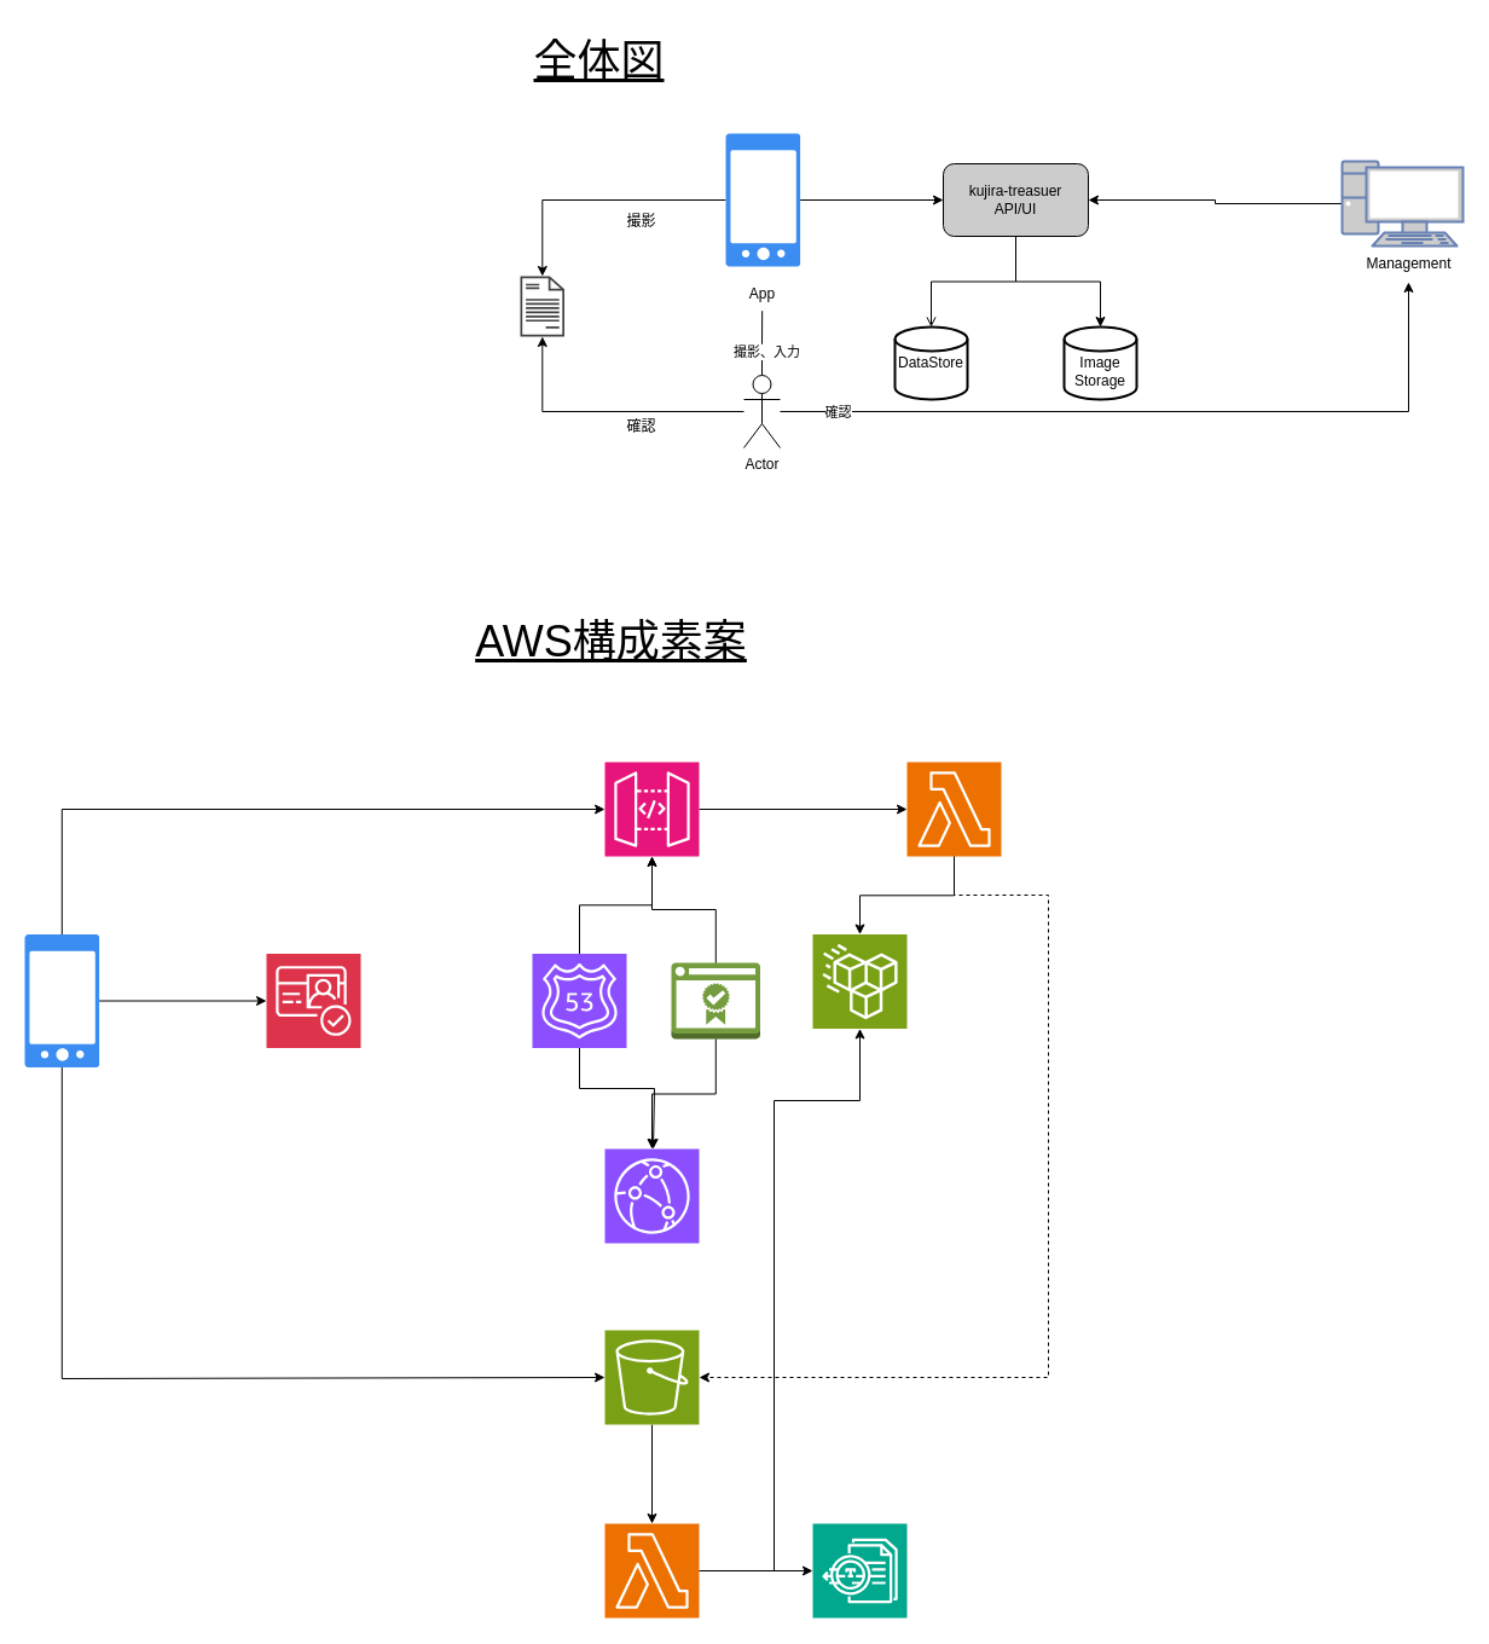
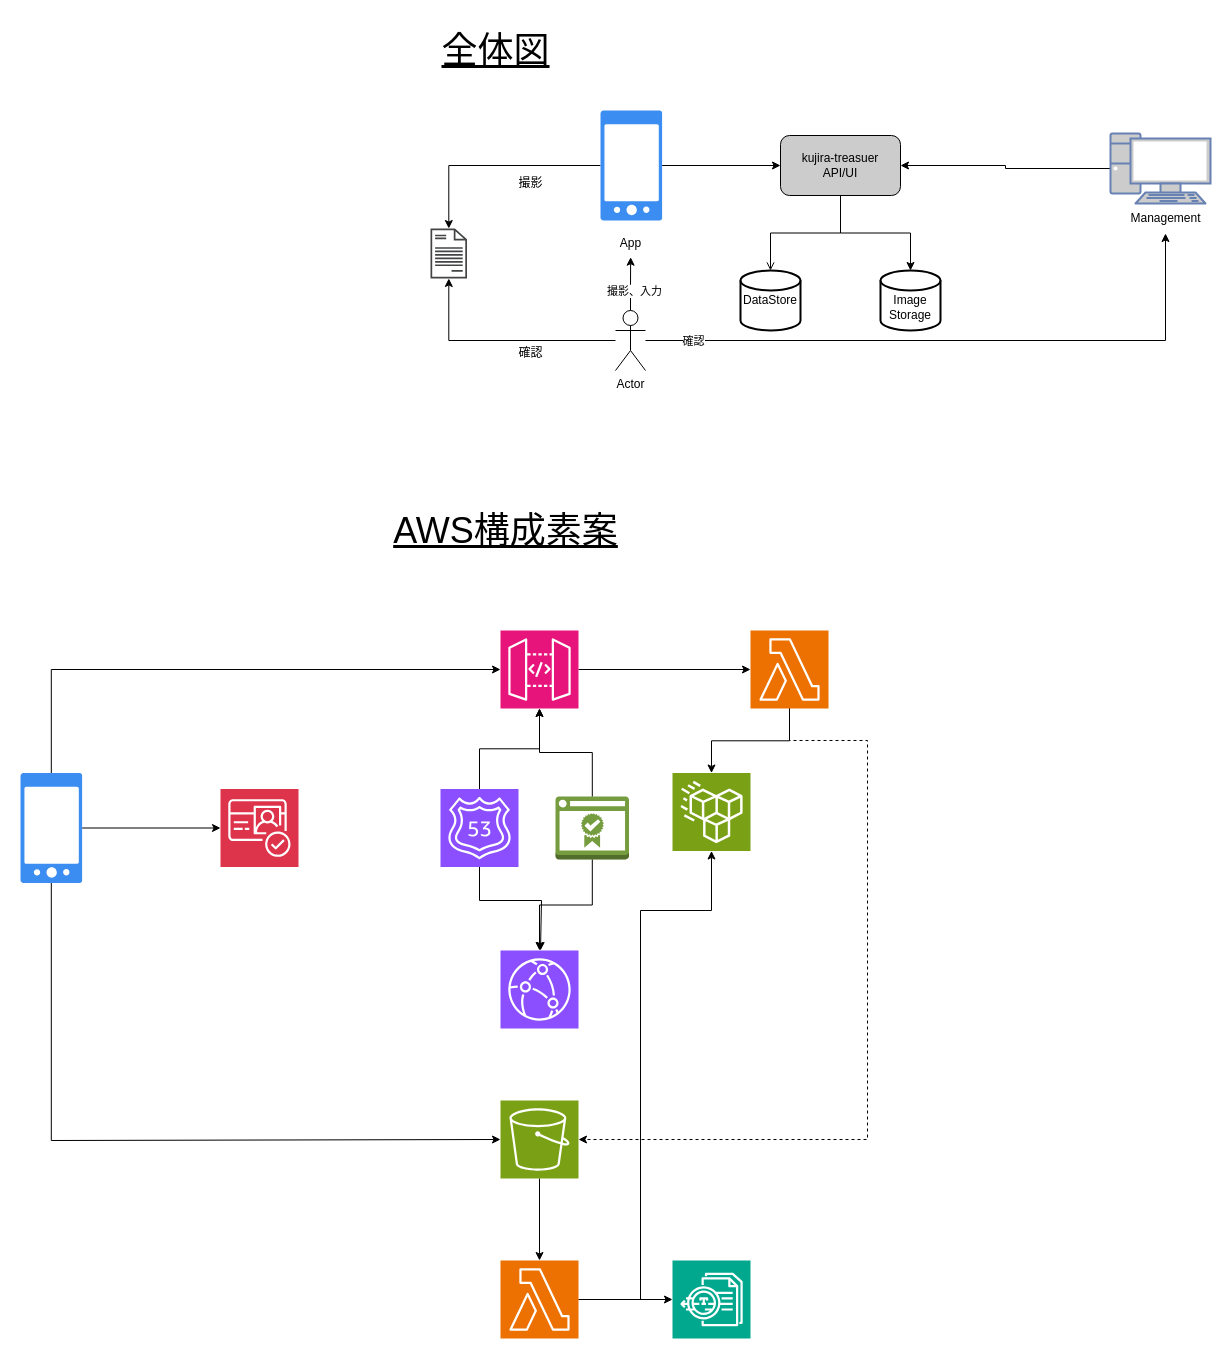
  <mxCell id="0" />
  <mxCell id="1" parent="0" />
  <mxCell id="2" style="edgeStyle=orthogonalEdgeStyle;rounded=0;orthogonalLoop=1;jettySize=auto;html=1;" parent="1" source="4" target="6" edge="1"><mxGeometry relative="1" as="geometry" /></mxCell>
  <mxCell id="3" style="edgeStyle=orthogonalEdgeStyle;rounded=0;orthogonalLoop=1;jettySize=auto;html=1;entryX=0;entryY=0.5;entryDx=0;entryDy=0;" parent="1" source="4" target="15" edge="1"><mxGeometry relative="1" as="geometry" /></mxCell>
  <mxCell id="4" value="" style="sketch=0;html=1;aspect=fixed;strokeColor=none;shadow=0;fillColor=#3B8DF1;verticalAlign=top;labelPosition=center;verticalLabelPosition=bottom;shape=mxgraph.gcp2.phone_android" parent="1" vertex="1"><mxGeometry x="600" y="110" width="61.6" height="110" as="geometry" /></mxCell>
  <mxCell id="5" value="App" style="text;html=1;align=center;verticalAlign=middle;resizable=0;points=[];autosize=1;strokeColor=none;fillColor=none;" parent="1" vertex="1"><mxGeometry x="610" y="228" width="40" height="30" as="geometry" /></mxCell>
  <mxCell id="6" value="" style="sketch=0;pointerEvents=1;shadow=0;dashed=0;html=1;strokeColor=none;fillColor=#434445;aspect=fixed;labelPosition=center;verticalLabelPosition=bottom;verticalAlign=top;align=center;outlineConnect=0;shape=mxgraph.vvd.document;" parent="1" vertex="1"><mxGeometry x="430" y="228" width="36.5" height="50" as="geometry" /></mxCell>
  <mxCell id="7" value="撮影" style="text;html=1;align=center;verticalAlign=middle;resizable=0;points=[];autosize=1;strokeColor=none;fillColor=none;" parent="1" vertex="1"><mxGeometry x="505" y="168" width="50" height="30" as="geometry" /></mxCell>
  <mxCell id="8" style="edgeStyle=orthogonalEdgeStyle;rounded=0;orthogonalLoop=1;jettySize=auto;html=1;" parent="1" source="11" target="6" edge="1"><mxGeometry relative="1" as="geometry" /></mxCell>
  <mxCell id="9" style="edgeStyle=orthogonalEdgeStyle;rounded=0;orthogonalLoop=1;jettySize=auto;html=1;" parent="1" source="11" target="20" edge="1"><mxGeometry relative="1" as="geometry" /></mxCell>
  <mxCell id="10" value="確認" style="edgeLabel;html=1;align=center;verticalAlign=middle;resizable=0;points=[];" parent="9" vertex="1" connectable="0"><mxGeometry x="-0.847" relative="1" as="geometry"><mxPoint x="-1" as="offset" /></mxGeometry></mxCell>
  <mxCell id="11" value="Actor" style="shape=umlActor;verticalLabelPosition=bottom;verticalAlign=top;html=1;outlineConnect=0;" parent="1" vertex="1"><mxGeometry x="615" y="310" width="30" height="60" as="geometry" /></mxCell>
  <mxCell id="12" value="確認" style="text;html=1;align=center;verticalAlign=middle;resizable=0;points=[];autosize=1;strokeColor=none;fillColor=none;" parent="1" vertex="1"><mxGeometry x="505" y="338" width="50" height="30" as="geometry" /></mxCell>
- <mxCell id="13" style="edgeStyle=orthogonalEdgeStyle;rounded=0;orthogonalLoop=1;jettySize=auto;html=1;entryX=0.504;entryY=0.957;entryDx=0;entryDy=0;entryPerimeter=0;endArrow=none;" parent="1" source="11" target="5" edge="1"><mxGeometry relative="1" as="geometry" /></mxCell>
+ <mxCell id="13" style="edgeStyle=orthogonalEdgeStyle;rounded=0;orthogonalLoop=1;jettySize=auto;html=1;entryX=0.504;entryY=0.957;entryDx=0;entryDy=0;entryPerimeter=0;" parent="1" source="11" target="5" edge="1"><mxGeometry relative="1" as="geometry" /></mxCell>
  <mxCell id="14" value="撮影、入力" style="edgeLabel;html=1;align=center;verticalAlign=middle;resizable=0;points=[];" parent="13" vertex="1" connectable="0"><mxGeometry x="-0.235" y="-3" relative="1" as="geometry"><mxPoint as="offset" /></mxGeometry></mxCell>
  <mxCell id="15" value="kujira-treasuer&lt;br&gt;API/UI" style="rounded=1;whiteSpace=wrap;html=1;fillColor=#cccccc;" parent="1" vertex="1"><mxGeometry x="780" y="135" width="120" height="60" as="geometry" /></mxCell>
  <mxCell id="16" value="&lt;br&gt;Image Storage" style="strokeWidth=2;html=1;shape=mxgraph.flowchart.database;whiteSpace=wrap;" parent="1" vertex="1"><mxGeometry x="880" y="270" width="60" height="60" as="geometry" /></mxCell>
  <mxCell id="17" value="DataStore" style="strokeWidth=2;html=1;shape=mxgraph.flowchart.database;whiteSpace=wrap;" parent="1" vertex="1"><mxGeometry x="740" y="270" width="60" height="60" as="geometry" /></mxCell>
  <mxCell id="18" style="edgeStyle=orthogonalEdgeStyle;rounded=0;orthogonalLoop=1;jettySize=auto;html=1;" parent="1" source="19" target="15" edge="1"><mxGeometry relative="1" as="geometry" /></mxCell>
  <mxCell id="19" value="" style="fontColor=#0066CC;verticalAlign=top;verticalLabelPosition=bottom;labelPosition=center;align=center;html=1;outlineConnect=0;fillColor=#CCCCCC;strokeColor=#6881B3;gradientColor=none;gradientDirection=north;strokeWidth=2;shape=mxgraph.networks.pc;" parent="1" vertex="1"><mxGeometry x="1110" y="133" width="100" height="70" as="geometry" /></mxCell>
  <mxCell id="20" value="Management" style="text;html=1;align=center;verticalAlign=middle;resizable=0;points=[];autosize=1;strokeColor=none;fillColor=none;" parent="1" vertex="1"><mxGeometry x="1120" y="203" width="90" height="30" as="geometry" /></mxCell>
  <mxCell id="21" value="&lt;font style=&quot;font-size: 36px;&quot;&gt;&lt;u&gt;全体図&lt;/u&gt;&lt;/font&gt;" style="text;html=1;align=center;verticalAlign=middle;resizable=0;points=[];autosize=1;strokeColor=none;fillColor=none;" parent="1" vertex="1"><mxGeometry x="430" y="20" width="130" height="60" as="geometry" /></mxCell>
  <mxCell id="22" style="edgeStyle=orthogonalEdgeStyle;rounded=0;orthogonalLoop=1;jettySize=auto;html=1;entryX=0.5;entryY=0;entryDx=0;entryDy=0;entryPerimeter=0;endArrow=open;" parent="1" source="15" target="17" edge="1"><mxGeometry relative="1" as="geometry" /></mxCell>
  <mxCell id="23" style="edgeStyle=orthogonalEdgeStyle;rounded=0;orthogonalLoop=1;jettySize=auto;html=1;entryX=0.5;entryY=0;entryDx=0;entryDy=0;entryPerimeter=0;" parent="1" source="15" target="16" edge="1"><mxGeometry relative="1" as="geometry" /></mxCell>
  <mxCell id="24" value="&lt;font style=&quot;font-size: 36px;&quot;&gt;&lt;u&gt;AWS構成素案&lt;/u&gt;&lt;/font&gt;" style="text;html=1;align=center;verticalAlign=middle;resizable=0;points=[];autosize=1;strokeColor=none;fillColor=none;" parent="1" vertex="1"><mxGeometry x="380" y="500" width="250" height="60" as="geometry" /></mxCell>
  <mxCell id="25" style="edgeStyle=orthogonalEdgeStyle;rounded=0;orthogonalLoop=1;jettySize=auto;html=1;" parent="1" source="26" target="29" edge="1"><mxGeometry relative="1" as="geometry" /></mxCell>
  <mxCell id="26" value="" style="sketch=0;points=[[0,0,0],[0.25,0,0],[0.5,0,0],[0.75,0,0],[1,0,0],[0,1,0],[0.25,1,0],[0.5,1,0],[0.75,1,0],[1,1,0],[0,0.25,0],[0,0.5,0],[0,0.75,0],[1,0.25,0],[1,0.5,0],[1,0.75,0]];outlineConnect=0;fontColor=#232F3E;fillColor=#E7157B;strokeColor=#ffffff;dashed=0;verticalLabelPosition=bottom;verticalAlign=top;align=center;html=1;fontSize=12;fontStyle=0;aspect=fixed;shape=mxgraph.aws4.resourceIcon;resIcon=mxgraph.aws4.api_gateway;" parent="1" vertex="1"><mxGeometry x="500" y="630" width="78" height="78" as="geometry" /></mxCell>
  <mxCell id="27" value="" style="outlineConnect=0;dashed=0;verticalLabelPosition=bottom;verticalAlign=top;align=center;html=1;shape=mxgraph.aws3.certificate_manager_2;fillColor=#759C3E;gradientColor=none;" parent="1" vertex="1"><mxGeometry x="555" y="796" width="73.5" height="63" as="geometry" /></mxCell>
  <mxCell id="28" style="edgeStyle=orthogonalEdgeStyle;rounded=0;orthogonalLoop=1;jettySize=auto;html=1;dashed=1;" edge="1" parent="1" source="29" target="32"><mxGeometry relative="1" as="geometry"><Array as="points"><mxPoint x="789" y="740" /><mxPoint x="867" y="740" /></Array></mxGeometry></mxCell>
  <mxCell id="29" value="" style="sketch=0;points=[[0,0,0],[0.25,0,0],[0.5,0,0],[0.75,0,0],[1,0,0],[0,1,0],[0.25,1,0],[0.5,1,0],[0.75,1,0],[1,1,0],[0,0.25,0],[0,0.5,0],[0,0.75,0],[1,0.25,0],[1,0.5,0],[1,0.75,0]];outlineConnect=0;fontColor=#232F3E;fillColor=#ED7100;strokeColor=#ffffff;dashed=0;verticalLabelPosition=bottom;verticalAlign=top;align=center;html=1;fontSize=12;fontStyle=0;aspect=fixed;shape=mxgraph.aws4.resourceIcon;resIcon=mxgraph.aws4.lambda;" parent="1" vertex="1"><mxGeometry x="750" y="630" width="78" height="78" as="geometry" /></mxCell>
  <mxCell id="30" value="" style="sketch=0;points=[[0,0,0],[0.25,0,0],[0.5,0,0],[0.75,0,0],[1,0,0],[0,1,0],[0.25,1,0],[0.5,1,0],[0.75,1,0],[1,1,0],[0,0.25,0],[0,0.5,0],[0,0.75,0],[1,0.25,0],[1,0.5,0],[1,0.75,0]];outlineConnect=0;fontColor=#232F3E;fillColor=#7AA116;strokeColor=#ffffff;dashed=0;verticalLabelPosition=bottom;verticalAlign=top;align=center;html=1;fontSize=12;fontStyle=0;aspect=fixed;shape=mxgraph.aws4.resourceIcon;resIcon=mxgraph.aws4.efs_standard;" parent="1" vertex="1"><mxGeometry x="672" y="772.5" width="78" height="78" as="geometry" /></mxCell>
  <mxCell id="31" style="edgeStyle=orthogonalEdgeStyle;rounded=0;orthogonalLoop=1;jettySize=auto;html=1;" edge="1" parent="1" source="32" target="48"><mxGeometry relative="1" as="geometry" /></mxCell>
  <mxCell id="32" value="" style="sketch=0;points=[[0,0,0],[0.25,0,0],[0.5,0,0],[0.75,0,0],[1,0,0],[0,1,0],[0.25,1,0],[0.5,1,0],[0.75,1,0],[1,1,0],[0,0.25,0],[0,0.5,0],[0,0.75,0],[1,0.25,0],[1,0.5,0],[1,0.75,0]];outlineConnect=0;fontColor=#232F3E;fillColor=#7AA116;strokeColor=#ffffff;dashed=0;verticalLabelPosition=bottom;verticalAlign=top;align=center;html=1;fontSize=12;fontStyle=0;aspect=fixed;shape=mxgraph.aws4.resourceIcon;resIcon=mxgraph.aws4.s3;" parent="1" vertex="1"><mxGeometry x="500" y="1100" width="78" height="78" as="geometry" /></mxCell>
  <mxCell id="33" value="" style="sketch=0;points=[[0,0,0],[0.25,0,0],[0.5,0,0],[0.75,0,0],[1,0,0],[0,1,0],[0.25,1,0],[0.5,1,0],[0.75,1,0],[1,1,0],[0,0.25,0],[0,0.5,0],[0,0.75,0],[1,0.25,0],[1,0.5,0],[1,0.75,0]];outlineConnect=0;fontColor=#232F3E;fillColor=#8C4FFF;strokeColor=#ffffff;dashed=0;verticalLabelPosition=bottom;verticalAlign=top;align=center;html=1;fontSize=12;fontStyle=0;aspect=fixed;shape=mxgraph.aws4.resourceIcon;resIcon=mxgraph.aws4.cloudfront;" parent="1" vertex="1"><mxGeometry x="500" y="950" width="78" height="78" as="geometry" /></mxCell>
  <mxCell id="34" style="edgeStyle=orthogonalEdgeStyle;rounded=0;orthogonalLoop=1;jettySize=auto;html=1;entryX=0.5;entryY=1;entryDx=0;entryDy=0;entryPerimeter=0;" parent="1" source="27" target="26" edge="1"><mxGeometry relative="1" as="geometry" /></mxCell>
  <mxCell id="35" style="edgeStyle=orthogonalEdgeStyle;rounded=0;orthogonalLoop=1;jettySize=auto;html=1;entryX=0.5;entryY=0;entryDx=0;entryDy=0;entryPerimeter=0;" parent="1" source="29" target="30" edge="1"><mxGeometry relative="1" as="geometry" /></mxCell>
  <mxCell id="36" style="edgeStyle=orthogonalEdgeStyle;rounded=0;orthogonalLoop=1;jettySize=auto;html=1;" parent="1" source="37" edge="1"><mxGeometry relative="1" as="geometry"><mxPoint x="540" y="950" as="targetPoint" /><Array as="points"><mxPoint x="479" y="900" /><mxPoint x="541" y="900" /><mxPoint x="541" y="950" /></Array></mxGeometry></mxCell>
  <mxCell id="37" value="" style="sketch=0;points=[[0,0,0],[0.25,0,0],[0.5,0,0],[0.75,0,0],[1,0,0],[0,1,0],[0.25,1,0],[0.5,1,0],[0.75,1,0],[1,1,0],[0,0.25,0],[0,0.5,0],[0,0.75,0],[1,0.25,0],[1,0.5,0],[1,0.75,0]];outlineConnect=0;fontColor=#232F3E;fillColor=#8C4FFF;strokeColor=#ffffff;dashed=0;verticalLabelPosition=bottom;verticalAlign=top;align=center;html=1;fontSize=12;fontStyle=0;aspect=fixed;shape=mxgraph.aws4.resourceIcon;resIcon=mxgraph.aws4.route_53;" parent="1" vertex="1"><mxGeometry x="440" y="788.5" width="78" height="78" as="geometry" /></mxCell>
  <mxCell id="38" style="edgeStyle=orthogonalEdgeStyle;rounded=0;orthogonalLoop=1;jettySize=auto;html=1;entryX=0.5;entryY=0;entryDx=0;entryDy=0;entryPerimeter=0;" parent="1" source="27" target="33" edge="1"><mxGeometry relative="1" as="geometry" /></mxCell>
  <mxCell id="39" style="edgeStyle=orthogonalEdgeStyle;rounded=0;orthogonalLoop=1;jettySize=auto;html=1;entryX=0.5;entryY=1;entryDx=0;entryDy=0;entryPerimeter=0;" parent="1" source="37" target="26" edge="1"><mxGeometry relative="1" as="geometry" /></mxCell>
  <mxCell id="40" style="edgeStyle=orthogonalEdgeStyle;rounded=0;orthogonalLoop=1;jettySize=auto;html=1;" edge="1" parent="1" source="43" target="44"><mxGeometry relative="1" as="geometry" /></mxCell>
  <mxCell id="41" style="edgeStyle=orthogonalEdgeStyle;rounded=0;orthogonalLoop=1;jettySize=auto;html=1;entryX=0;entryY=0.5;entryDx=0;entryDy=0;entryPerimeter=0;" edge="1" parent="1" source="43" target="26"><mxGeometry relative="1" as="geometry"><Array as="points"><mxPoint x="51" y="669" /></Array></mxGeometry></mxCell>
  <mxCell id="42" style="edgeStyle=orthogonalEdgeStyle;rounded=0;orthogonalLoop=1;jettySize=auto;html=1;entryX=0;entryY=0.5;entryDx=0;entryDy=0;entryPerimeter=0;" edge="1" parent="1" source="43" target="32"><mxGeometry relative="1" as="geometry"><Array as="points"><mxPoint x="51" y="1140" /></Array></mxGeometry></mxCell>
  <mxCell id="43" value="" style="sketch=0;html=1;aspect=fixed;strokeColor=none;shadow=0;fillColor=#3B8DF1;verticalAlign=top;labelPosition=center;verticalLabelPosition=bottom;shape=mxgraph.gcp2.phone_android" vertex="1" parent="1"><mxGeometry x="20" y="772.5" width="61.6" height="110" as="geometry" /></mxCell>
  <mxCell id="44" value="" style="sketch=0;points=[[0,0,0],[0.25,0,0],[0.5,0,0],[0.75,0,0],[1,0,0],[0,1,0],[0.25,1,0],[0.5,1,0],[0.75,1,0],[1,1,0],[0,0.25,0],[0,0.5,0],[0,0.75,0],[1,0.25,0],[1,0.5,0],[1,0.75,0]];outlineConnect=0;fontColor=#232F3E;fillColor=#DD344C;strokeColor=#ffffff;dashed=0;verticalLabelPosition=bottom;verticalAlign=top;align=center;html=1;fontSize=12;fontStyle=0;aspect=fixed;shape=mxgraph.aws4.resourceIcon;resIcon=mxgraph.aws4.cognito;" vertex="1" parent="1"><mxGeometry x="220" y="788.5" width="78" height="78" as="geometry" /></mxCell>
  <mxCell id="45" value="" style="sketch=0;points=[[0,0,0],[0.25,0,0],[0.5,0,0],[0.75,0,0],[1,0,0],[0,1,0],[0.25,1,0],[0.5,1,0],[0.75,1,0],[1,1,0],[0,0.25,0],[0,0.5,0],[0,0.75,0],[1,0.25,0],[1,0.5,0],[1,0.75,0]];outlineConnect=0;fontColor=#232F3E;fillColor=#01A88D;strokeColor=#ffffff;dashed=0;verticalLabelPosition=bottom;verticalAlign=top;align=center;html=1;fontSize=12;fontStyle=0;aspect=fixed;shape=mxgraph.aws4.resourceIcon;resIcon=mxgraph.aws4.textract;" vertex="1" parent="1"><mxGeometry x="672" y="1260" width="78" height="78" as="geometry" /></mxCell>
  <mxCell id="46" style="edgeStyle=orthogonalEdgeStyle;rounded=0;orthogonalLoop=1;jettySize=auto;html=1;entryX=0;entryY=0.5;entryDx=0;entryDy=0;entryPerimeter=0;" edge="1" parent="1" source="48" target="45"><mxGeometry relative="1" as="geometry" /></mxCell>
  <mxCell id="47" style="edgeStyle=orthogonalEdgeStyle;rounded=0;orthogonalLoop=1;jettySize=auto;html=1;entryX=0.5;entryY=1;entryDx=0;entryDy=0;entryPerimeter=0;" edge="1" parent="1" source="48" target="30"><mxGeometry relative="1" as="geometry"><Array as="points"><mxPoint x="640" y="1299" /><mxPoint x="640" y="910" /><mxPoint x="711" y="910" /></Array></mxGeometry></mxCell>
  <mxCell id="48" value="" style="sketch=0;points=[[0,0,0],[0.25,0,0],[0.5,0,0],[0.75,0,0],[1,0,0],[0,1,0],[0.25,1,0],[0.5,1,0],[0.75,1,0],[1,1,0],[0,0.25,0],[0,0.5,0],[0,0.75,0],[1,0.25,0],[1,0.5,0],[1,0.75,0]];outlineConnect=0;fontColor=#232F3E;fillColor=#ED7100;strokeColor=#ffffff;dashed=0;verticalLabelPosition=bottom;verticalAlign=top;align=center;html=1;fontSize=12;fontStyle=0;aspect=fixed;shape=mxgraph.aws4.resourceIcon;resIcon=mxgraph.aws4.lambda;" vertex="1" parent="1"><mxGeometry x="500" y="1260" width="78" height="78" as="geometry" /></mxCell>
